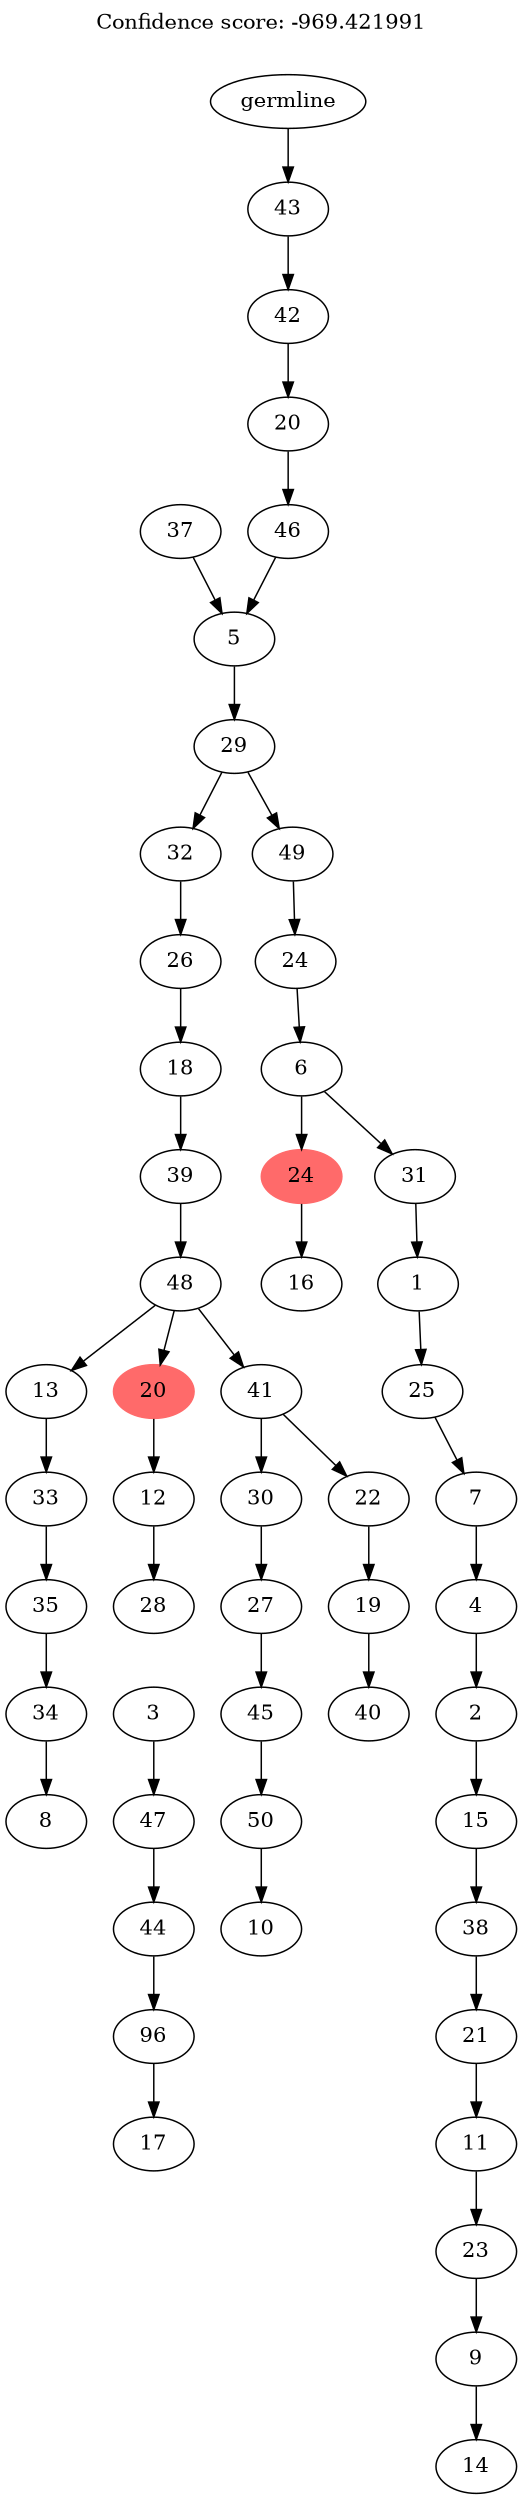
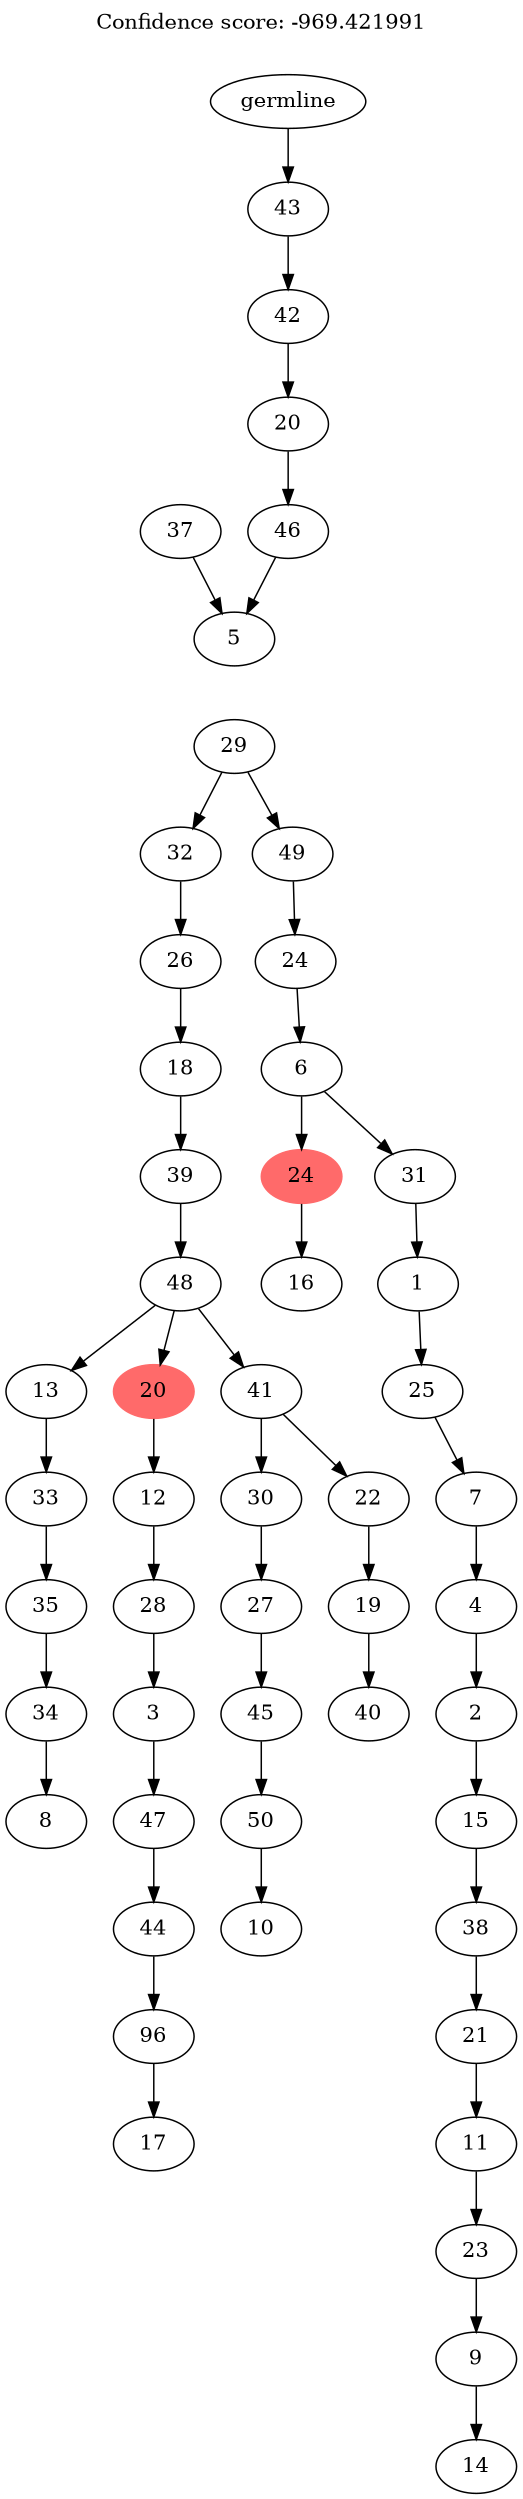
  digraph {
    label="Confidence score: -969.421991"
    labelloc=t
    n1 [label=34]
    n2 [label=8]
    n3 [label=35]
    n4 [label=33]
    n5 [label=13]
    n6 [label=96]
    n7 [label=17]
    n8 [label=44]
    n9 [label=47]
    n10 [label=3]
    n11 [label=28]
    n12 [label=12]
    n13 [color=indianred1 label=20 style=filled]
    n14 [label=50]
    n15 [label=10]
    n16 [label=45]
    n17 [label=27]
    n18 [label=30]
    n19 [label=41]
    n20 [label=22]
    n21 [label=48]
    n22 [label=39]
    n23 [label=18]
    n24 [label=26]
    n25 [label=32]
    n26 [label=19]
    n27 [label=40]
    n28 [label=16]
    n29 [color=indianred1 label=24 style=filled]
    n30 [label=9]
    n31 [label=14]
    n32 [label=23]
    n33 [label=11]
    n34 [label=21]
    n35 [label=38]
    n36 [label=15]
    n37 [label=2]
    n38 [label=4]
    n39 [label=7]
    n40 [label=25]
    n41 [label=1]
    n42 [label=31]
    n43 [label=6]
    n44 [label=24]
    n45 [label=49]
    n46 [label=29]
    n47 [label=5]
    n48 [label=37]
    n49 [label=46]
    n50 [label=20]
    n51 [label=42]
    n52 [label=43]
    n53 [label=germline]
    n1 -> n2
    n3 -> n1
    n4 -> n3
    n5 -> n4
    n6 -> n7
    n8 -> n6
    n9 -> n8
    n10 -> n9
+   n11 -> n10
    n12 -> n11
    n13 -> n12
    n14 -> n15
    n16 -> n14
    n17 -> n16
    n18 -> n17
    n19 -> n18
    n19 -> n20
    n20 -> n26
    n21 -> n5
    n21 -> n13
    n21 -> n19
    n22 -> n21
    n23 -> n22
    n24 -> n23
    n25 -> n24
    n26 -> n27
    n29 -> n28
    n30 -> n31
    n32 -> n30
    n33 -> n32
    n34 -> n33
    n35 -> n34
    n36 -> n35
    n37 -> n36
    n38 -> n37
    n39 -> n38
    n40 -> n39
    n41 -> n40
    n42 -> n41
    n43 -> n29
    n43 -> n42
    n44 -> n43
    n45 -> n44
    n46 -> n25
    n46 -> n45
-   n47 -> n46
    n48 -> n47
    n49 -> n47
    n50 -> n49
    n51 -> n50
    n52 -> n51
    n53 -> n52
  }
